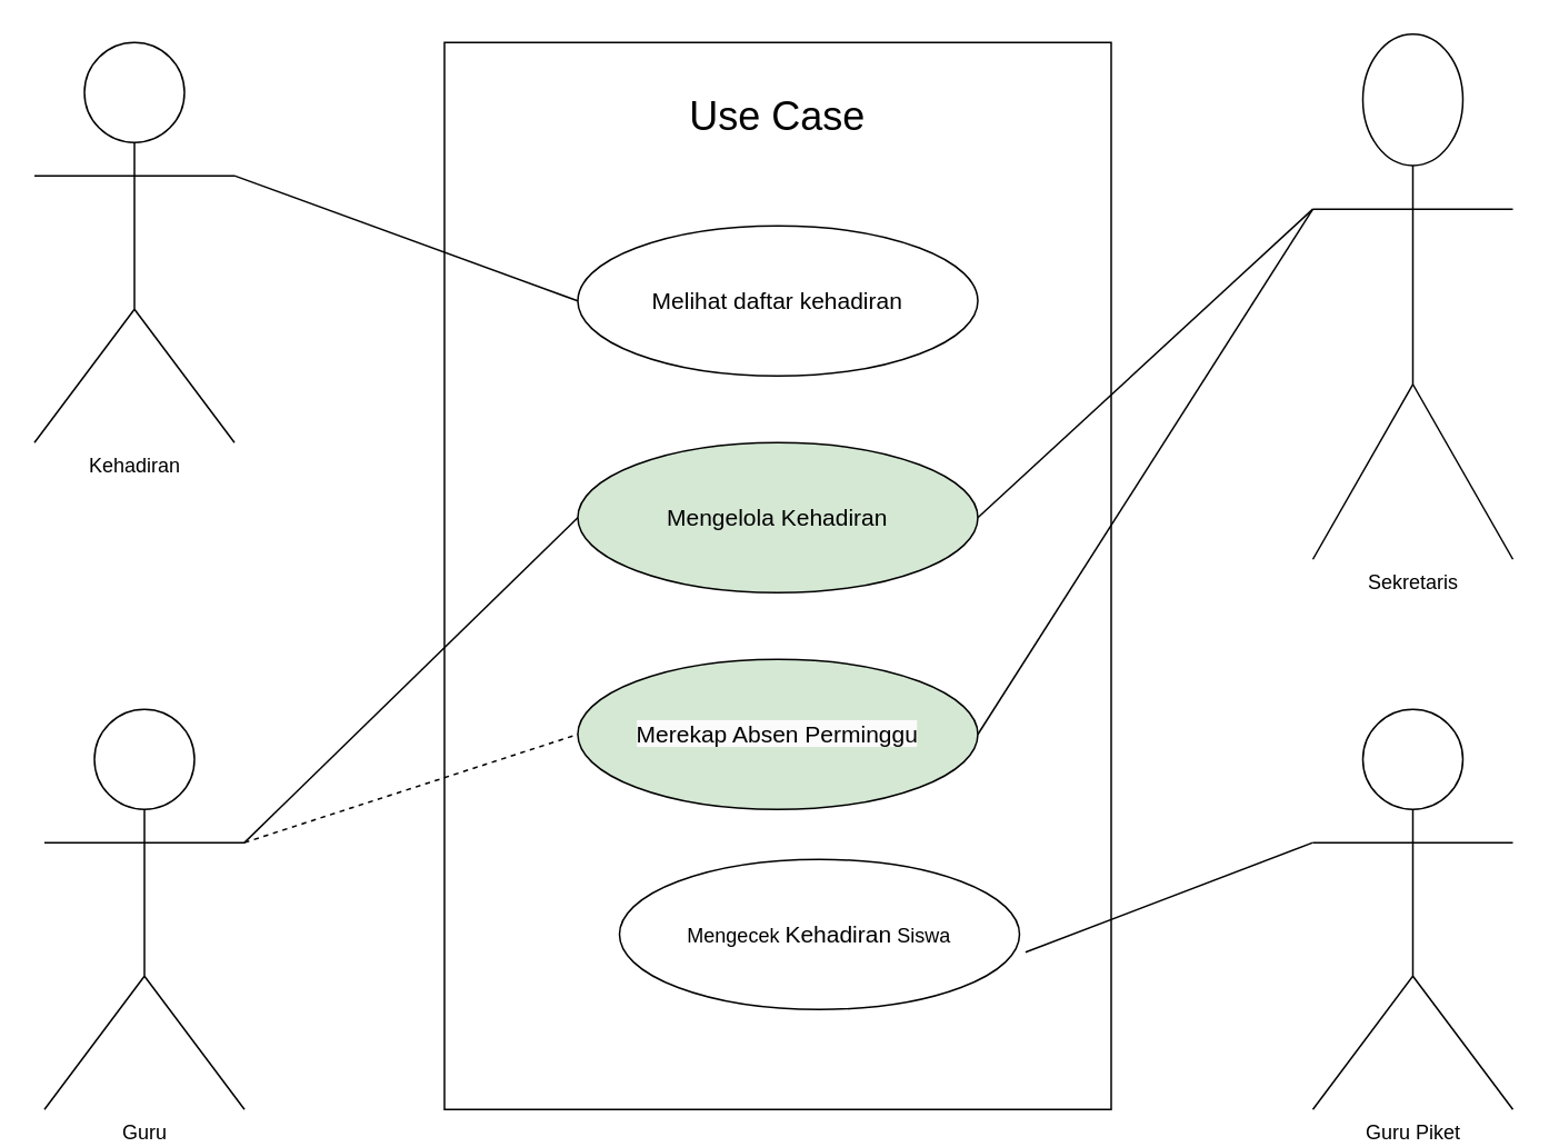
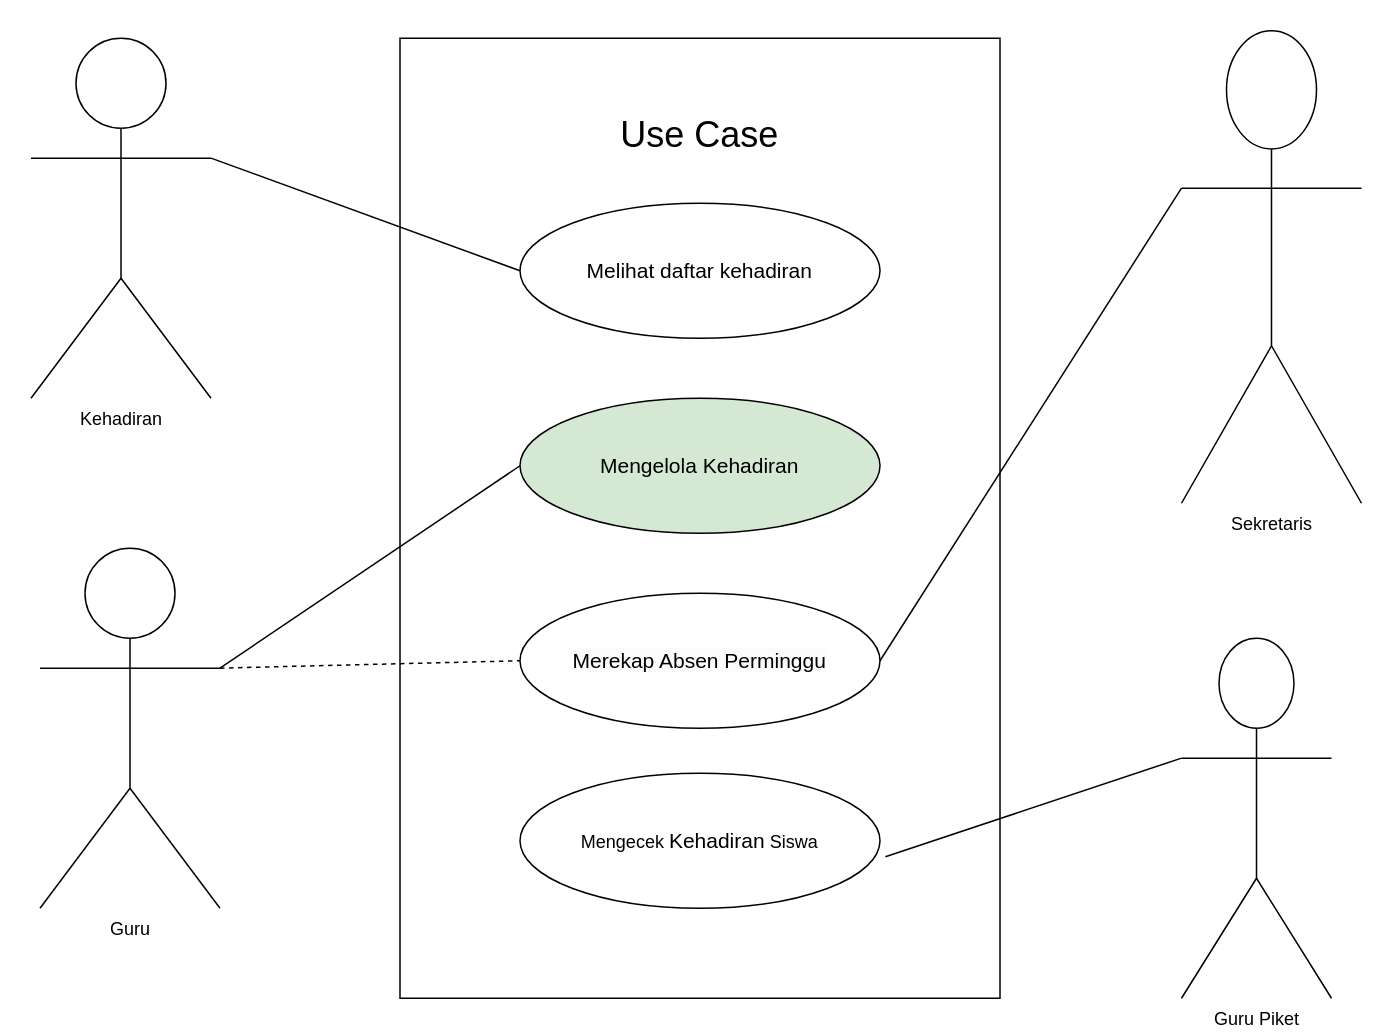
  <mxCell id="0" />
  <mxCell id="1" parent="0" />
  <mxCell id="2" value="" style="rounded=0;whiteSpace=wrap;html=1;" vertex="1" parent="1"><mxGeometry x="266" y="25" width="400" height="640" as="geometry" /></mxCell>
  <mxCell id="3" value="&lt;span style=&quot;font-size: 14px;&quot;&gt;Melihat daftar kehadiran&lt;/span&gt;" style="ellipse;whiteSpace=wrap;html=1;" vertex="1" parent="1"><mxGeometry x="346" y="135" width="240" height="90" as="geometry" /></mxCell>
  <mxCell id="4" value="&lt;span style=&quot;font-size: 14px;&quot;&gt;Mengelola Kehadiran&lt;/span&gt;" style="ellipse;whiteSpace=wrap;html=1;fillColor=#d5e8d4;" vertex="1" parent="1"><mxGeometry x="346" y="265" width="240" height="90" as="geometry" /></mxCell>
- <mxCell id="5" value="&lt;span style=&quot;color: rgb(0, 0, 0); font-family: Helvetica; font-size: 14px; font-style: normal; font-variant-ligatures: normal; font-variant-caps: normal; font-weight: 400; letter-spacing: normal; orphans: 2; text-align: center; text-indent: 0px; text-transform: none; widows: 2; word-spacing: 0px; -webkit-text-stroke-width: 0px; white-space: normal; background-color: rgb(251, 251, 251); text-decoration-thickness: initial; text-decoration-style: initial; text-decoration-color: initial; display: inline !important; float: none;&quot;&gt;Merekap Absen Perminggu&lt;/span&gt;" style="ellipse;whiteSpace=wrap;html=1;fillColor=#d5e8d4;" vertex="1" parent="1"><mxGeometry x="346" y="395" width="240" height="90" as="geometry" /></mxCell>
- <mxCell id="6" value="Mengecek&amp;nbsp;&lt;font style=&quot;font-size: 14px;&quot;&gt;Kehadiran&lt;/font&gt;&amp;nbsp;Siswa" style="ellipse;whiteSpace=wrap;html=1;" vertex="1" parent="1"><mxGeometry x="371" y="515" width="240" height="90" as="geometry" /></mxCell>
+ <mxCell id="5" value="&lt;span style=&quot;color: rgb(0, 0, 0); font-family: Helvetica; font-size: 14px; font-style: normal; font-variant-ligatures: normal; font-variant-caps: normal; font-weight: 400; letter-spacing: normal; orphans: 2; text-align: center; text-indent: 0px; text-transform: none; widows: 2; word-spacing: 0px; -webkit-text-stroke-width: 0px; white-space: normal; background-color: rgb(251, 251, 251); text-decoration-thickness: initial; text-decoration-style: initial; text-decoration-color: initial; display: inline !important; float: none;&quot;&gt;Merekap Absen Perminggu&lt;/span&gt;" style="ellipse;whiteSpace=wrap;html=1;" vertex="1" parent="1"><mxGeometry x="346" y="395" width="240" height="90" as="geometry" /></mxCell>
+ <mxCell id="6" value="Mengecek&amp;nbsp;&lt;font style=&quot;font-size: 14px;&quot;&gt;Kehadiran&lt;/font&gt;&amp;nbsp;Siswa" style="ellipse;whiteSpace=wrap;html=1;" vertex="1" parent="1"><mxGeometry x="346" y="515" width="240" height="90" as="geometry" /></mxCell>
  <mxCell id="7" value="Kehadiran" style="shape=umlActor;verticalLabelPosition=bottom;verticalAlign=top;html=1;outlineConnect=0;" vertex="1" parent="1"><mxGeometry x="20" y="25" width="120" height="240" as="geometry" /></mxCell>
  <mxCell id="8" value="Sekretaris" style="shape=umlActor;verticalLabelPosition=bottom;verticalAlign=top;html=1;outlineConnect=0;" vertex="1" parent="1"><mxGeometry x="787" y="20" width="120" height="315" as="geometry" /></mxCell>
- <mxCell id="9" value="Guru" style="shape=umlActor;verticalLabelPosition=bottom;verticalAlign=top;html=1;outlineConnect=0;" vertex="1" parent="1"><mxGeometry x="26" y="425" width="120" height="240" as="geometry" /></mxCell>
- <mxCell id="10" value="Guru Piket" style="shape=umlActor;verticalLabelPosition=bottom;verticalAlign=top;html=1;outlineConnect=0;" vertex="1" parent="1"><mxGeometry x="787" y="425" width="120" height="240" as="geometry" /></mxCell>
- <mxCell id="11" value="&lt;font style=&quot;font-size: 24px;&quot;&gt;Use Case&lt;/font&gt;" style="text;html=1;align=center;verticalAlign=middle;whiteSpace=wrap;rounded=0;" vertex="1" parent="1"><mxGeometry x="396" y="55" width="140" height="30" as="geometry" /></mxCell>
+ <mxCell id="9" value="Guru" style="shape=umlActor;verticalLabelPosition=bottom;verticalAlign=top;html=1;outlineConnect=0;" vertex="1" parent="1"><mxGeometry x="26" y="365" width="120" height="240" as="geometry" /></mxCell>
+ <mxCell id="10" value="Guru Piket" style="shape=umlActor;verticalLabelPosition=bottom;verticalAlign=top;html=1;outlineConnect=0;" vertex="1" parent="1"><mxGeometry x="787" y="425" width="100" height="240" as="geometry" /></mxCell>
+ <mxCell id="11" value="&lt;font style=&quot;font-size: 24px;&quot;&gt;Use Case&lt;/font&gt;" style="text;html=1;align=center;verticalAlign=middle;whiteSpace=wrap;rounded=0;" vertex="1" parent="1"><mxGeometry x="396" y="75" width="140" height="30" as="geometry" /></mxCell>
  <mxCell id="12" value="" style="endArrow=none;html=1;rounded=0;exitX=1.015;exitY=0.619;exitDx=0;exitDy=0;exitPerimeter=0;entryX=0;entryY=0.333;entryDx=0;entryDy=0;entryPerimeter=0;" edge="1" parent="1" source="6" target="10"><mxGeometry width="50" height="50" relative="1" as="geometry"><mxPoint x="426" y="405" as="sourcePoint" /><mxPoint x="476" y="355" as="targetPoint" /></mxGeometry></mxCell>
  <mxCell id="13" value="" style="endArrow=none;html=1;rounded=0;exitX=1;exitY=0.5;exitDx=0;exitDy=0;entryX=0;entryY=0.333;entryDx=0;entryDy=0;entryPerimeter=0;" edge="1" parent="1" source="5" target="8"><mxGeometry width="50" height="50" relative="1" as="geometry"><mxPoint x="596" y="311" as="sourcePoint" /><mxPoint x="793" y="245" as="targetPoint" /></mxGeometry></mxCell>
- <mxCell id="14" value="" style="endArrow=none;html=1;rounded=0;exitX=1;exitY=0.5;exitDx=0;exitDy=0;entryX=0;entryY=0.333;entryDx=0;entryDy=0;entryPerimeter=0;" edge="1" parent="1" source="4" target="8"><mxGeometry width="50" height="50" relative="1" as="geometry"><mxPoint x="586" y="335" as="sourcePoint" /><mxPoint x="787" y="-5" as="targetPoint" /></mxGeometry></mxCell>
  <mxCell id="15" value="" style="endArrow=none;html=1;rounded=0;exitX=1;exitY=0.333;exitDx=0;exitDy=0;exitPerimeter=0;entryX=0;entryY=0.5;entryDx=0;entryDy=0;dashed=1;" edge="1" parent="1" source="9" target="5"><mxGeometry width="50" height="50" relative="1" as="geometry"><mxPoint x="600" y="581" as="sourcePoint" /><mxPoint x="797" y="515" as="targetPoint" /></mxGeometry></mxCell>
  <mxCell id="16" value="" style="endArrow=none;html=1;rounded=0;exitX=1;exitY=0.333;exitDx=0;exitDy=0;exitPerimeter=0;entryX=0;entryY=0.5;entryDx=0;entryDy=0;" edge="1" parent="1" source="9" target="4"><mxGeometry width="50" height="50" relative="1" as="geometry"><mxPoint x="146" y="472.5" as="sourcePoint" /><mxPoint x="346" y="407.5" as="targetPoint" /></mxGeometry></mxCell>
  <mxCell id="17" value="" style="endArrow=none;html=1;rounded=0;entryX=0;entryY=0.5;entryDx=0;entryDy=0;exitX=1;exitY=0.333;exitDx=0;exitDy=0;exitPerimeter=0;" edge="1" parent="1" source="7" target="3"><mxGeometry width="50" height="50" relative="1" as="geometry"><mxPoint x="166" y="525" as="sourcePoint" /><mxPoint x="366" y="460" as="targetPoint" /></mxGeometry></mxCell>
